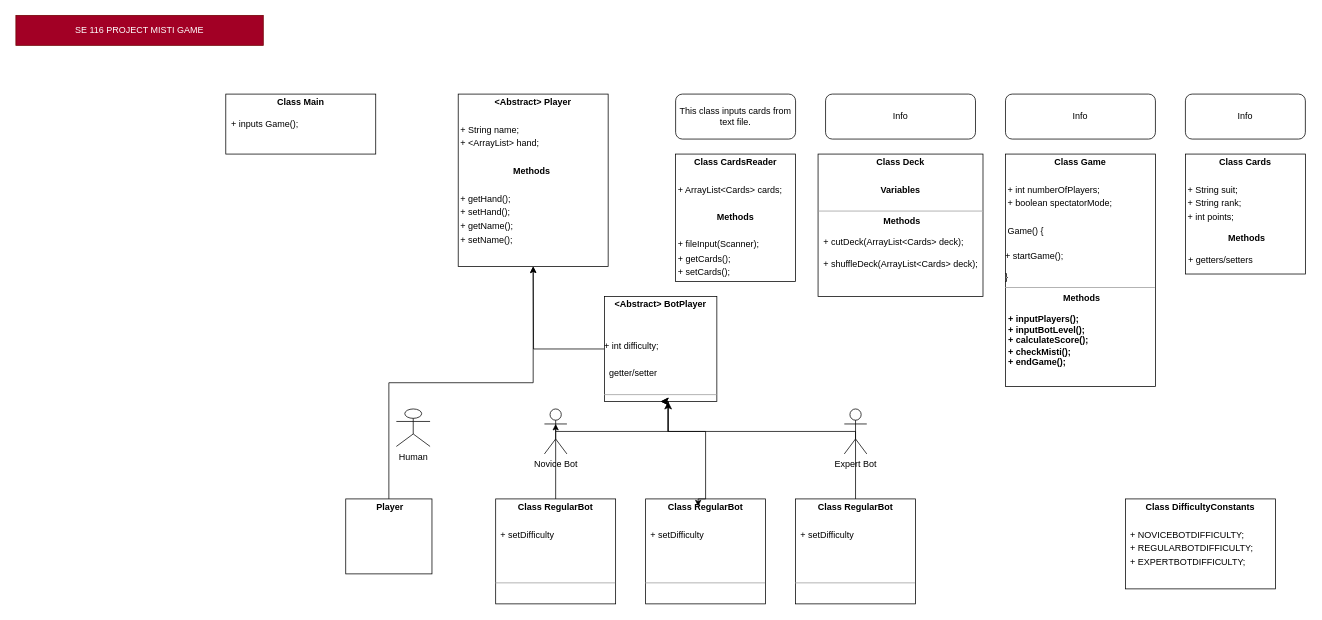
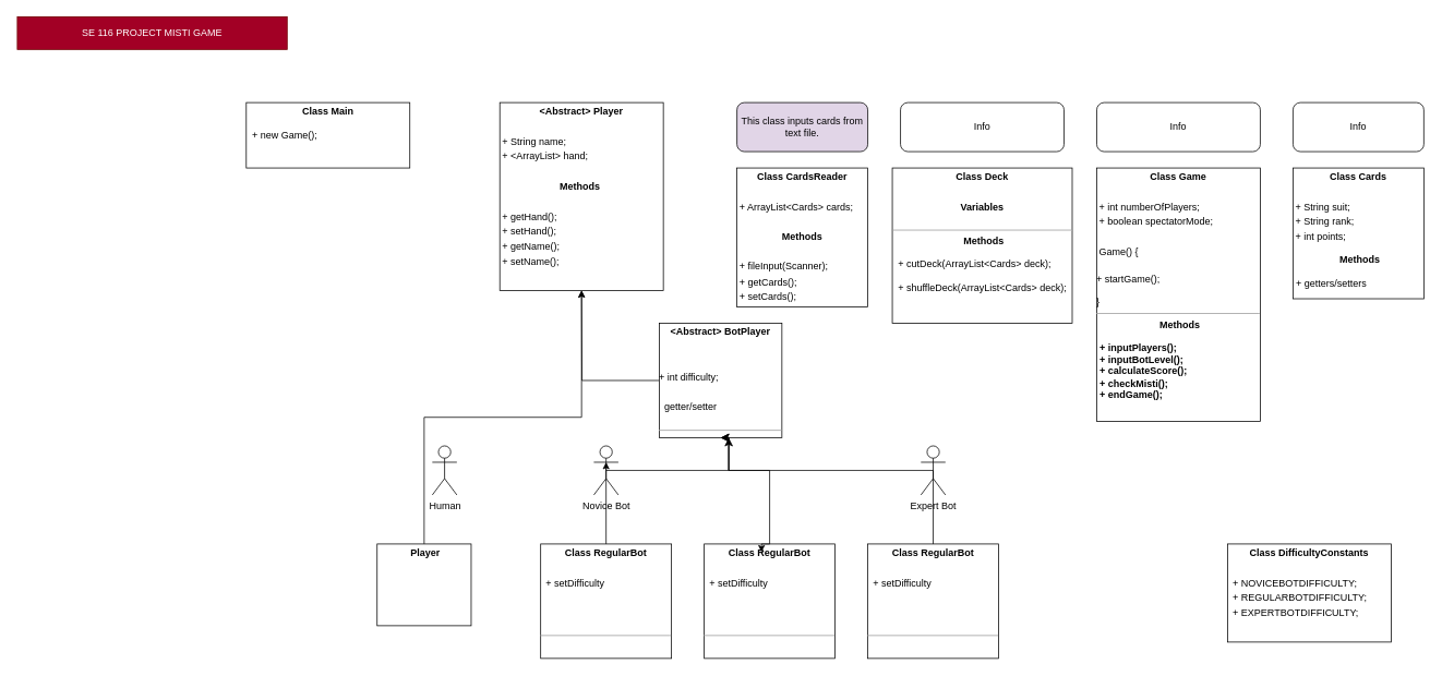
  <mxCell id="0" />
  <mxCell id="1" parent="0" />
  <mxCell id="2" value="SE 116 PROJECT MISTI GAME" style="text;html=1;strokeColor=#6F0000;fillColor=#a20025;align=center;verticalAlign=middle;whiteSpace=wrap;rounded=0;fontColor=#ffffff;" parent="1" vertex="1"><mxGeometry x="20" y="20" width="330" height="40" as="geometry" /></mxCell>
  <mxCell id="3" value="&lt;p style=&quot;margin:0px;margin-top:4px;text-align:center;&quot;&gt;&lt;b&gt;Class Cards&lt;/b&gt;&lt;/p&gt;&lt;p style=&quot;margin:0px;margin-top:4px;text-align:center;&quot;&gt;&lt;br&gt;&lt;/p&gt;&lt;p style=&quot;margin: 4px 0px 0px;&quot;&gt;&amp;nbsp;+ String suit;&lt;/p&gt;&lt;p style=&quot;margin: 4px 0px 0px;&quot;&gt;&amp;nbsp;+ String rank;&lt;/p&gt;&lt;p style=&quot;margin: 4px 0px 0px;&quot;&gt;&amp;nbsp;+ int points;&lt;/p&gt;&lt;p style=&quot;margin:0px;margin-left:4px;&quot;&gt;&lt;span style=&quot;text-align: center; background-color: initial; white-space: pre;&quot;&gt;&lt;br&gt;&lt;/span&gt;&lt;/p&gt;&lt;p style=&quot;text-align: center; margin: 0px 0px 0px 4px;&quot;&gt;&lt;b&gt;&lt;span style=&quot;background-color: initial; white-space: pre;&quot;&gt;M&lt;/span&gt;&lt;span style=&quot;text-align: center; background-color: initial;&quot;&gt;ethods&lt;/span&gt;&lt;/b&gt;&lt;/p&gt;&lt;p style=&quot;text-align: left; margin: 0px 0px 0px 4px;&quot;&gt;&lt;b&gt;&lt;span style=&quot;text-align: center; background-color: initial;&quot;&gt;&lt;br&gt;&lt;/span&gt;&lt;/b&gt;&lt;/p&gt;&lt;p style=&quot;margin: 0px 0px 0px 4px;&quot;&gt;+ getters/setters&lt;/p&gt;&lt;p style=&quot;text-align: left; margin: 0px 0px 0px 4px;&quot;&gt;&lt;b&gt;&lt;span style=&quot;text-align: center; background-color: initial;&quot;&gt;&amp;nbsp;&lt;/span&gt;&lt;/b&gt;&lt;/p&gt;&lt;p style=&quot;text-align: left; margin: 0px 0px 0px 4px;&quot;&gt;&lt;b&gt;&lt;span style=&quot;text-align: center; background-color: initial;&quot;&gt;&lt;br&gt;&lt;/span&gt;&lt;/b&gt;&lt;/p&gt;&lt;p style=&quot;text-align: left; margin: 0px 0px 0px 4px;&quot;&gt;&lt;b&gt;&lt;span style=&quot;text-align: center; background-color: initial;&quot;&gt;&lt;br&gt;&lt;/span&gt;&lt;/b&gt;&lt;/p&gt;&lt;p style=&quot;text-align: center; margin: 0px 0px 0px 4px;&quot;&gt;&lt;b&gt;&lt;span style=&quot;text-align: center; background-color: initial;&quot;&gt;&lt;br&gt;&lt;/span&gt;&lt;/b&gt;&lt;/p&gt;&lt;p style=&quot;text-align: center; margin: 0px 0px 0px 4px;&quot;&gt;&lt;span style=&quot;text-align: center; background-color: initial;&quot;&gt;&lt;br&gt;&lt;/span&gt;&lt;/p&gt;&lt;p style=&quot;margin:0px;margin-left:4px;&quot;&gt;&amp;nbsp;&lt;/p&gt;&lt;p style=&quot;margin:0px;margin-left:4px;&quot;&gt;&lt;br&gt;&lt;/p&gt;&lt;p style=&quot;margin:0px;margin-left:4px;&quot;&gt;&lt;br&gt;&lt;/p&gt;&lt;p style=&quot;margin:0px;margin-left:4px;&quot;&gt;&lt;br&gt;&lt;/p&gt;" style="verticalAlign=top;align=left;overflow=fill;fontSize=12;fontFamily=Helvetica;html=1;whiteSpace=wrap;" parent="1" vertex="1"><mxGeometry x="1580" y="205" width="160" height="160" as="geometry" /></mxCell>
  <mxCell id="4" value="&lt;p style=&quot;margin:0px;margin-top:4px;text-align:center;&quot;&gt;&lt;b&gt;Class Deck&lt;/b&gt;&lt;/p&gt;&lt;p style=&quot;margin:0px;margin-top:4px;text-align:center;&quot;&gt;&lt;br&gt;&lt;/p&gt;&lt;p style=&quot;margin:0px;margin-top:4px;text-align:center;&quot;&gt;&lt;b&gt;Variables&lt;/b&gt;&lt;/p&gt;&lt;br&gt;&lt;hr size=&quot;1&quot;&gt;&lt;p style=&quot;margin:0px;margin-left:4px;&quot;&gt;&lt;/p&gt;&lt;p style=&quot;text-align: center; margin: 0px 0px 0px 4px;&quot;&gt;&lt;b&gt;Methods&lt;/b&gt;&lt;/p&gt;&lt;p style=&quot;margin: 0px 0px 0px 4px;&quot;&gt;&lt;br&gt;&lt;/p&gt;&lt;p style=&quot;margin: 0px 0px 0px 4px;&quot;&gt;&amp;nbsp;+ cutDeck(ArrayList&amp;lt;Cards&amp;gt; deck);&lt;/p&gt;&lt;p style=&quot;margin: 0px 0px 0px 4px;&quot;&gt;&lt;br&gt;&lt;/p&gt;&lt;p style=&quot;margin: 0px 0px 0px 4px;&quot;&gt;&amp;nbsp;+ shuffleDeck(ArrayList&amp;lt;Cards&amp;gt; deck);&lt;/p&gt;" style="verticalAlign=top;align=left;overflow=fill;fontSize=12;fontFamily=Helvetica;html=1;whiteSpace=wrap;" parent="1" vertex="1"><mxGeometry x="1090" y="205" width="220" height="190" as="geometry" /></mxCell>
  <mxCell id="5" value="&lt;p style=&quot;margin:0px;margin-top:4px;text-align:center;&quot;&gt;&lt;b&gt;Class CardsReader&lt;/b&gt;&lt;/p&gt;&lt;p style=&quot;margin: 4px 0px 0px;&quot;&gt;&lt;br&gt;&lt;/p&gt;&lt;p style=&quot;margin: 4px 0px 0px;&quot;&gt;&lt;b&gt;&amp;nbsp;&lt;/b&gt;+ ArrayList&amp;lt;Cards&amp;gt; cards;&lt;/p&gt;&lt;p style=&quot;text-align: center; margin: 4px 0px 0px;&quot;&gt;&amp;nbsp;&lt;/p&gt;&lt;p style=&quot;text-align: center; margin: 4px 0px 0px;&quot;&gt;&lt;b&gt;Methods&lt;/b&gt;&lt;/p&gt;&lt;p style=&quot;text-align: center; margin: 4px 0px 0px;&quot;&gt;&lt;b&gt;&lt;br&gt;&lt;/b&gt;&lt;/p&gt;&lt;p style=&quot;margin: 4px 0px 0px;&quot;&gt;&amp;nbsp;+ fileInput(Scanner);&lt;/p&gt;&lt;p style=&quot;margin: 4px 0px 0px;&quot;&gt;&amp;nbsp;+ getCards();&lt;/p&gt;&lt;p style=&quot;margin: 4px 0px 0px;&quot;&gt;&amp;nbsp;+ setCards();&lt;/p&gt;&lt;p style=&quot;margin: 4px 0px 0px;&quot;&gt;&lt;br&gt;&lt;/p&gt;&lt;p style=&quot;margin: 4px 0px 0px;&quot;&gt;&lt;br&gt;&lt;/p&gt;&lt;p style=&quot;margin: 4px 0px 0px;&quot;&gt;&lt;br&gt;&lt;/p&gt;" style="verticalAlign=top;align=left;overflow=fill;fontSize=12;fontFamily=Helvetica;html=1;whiteSpace=wrap;" parent="1" vertex="1"><mxGeometry x="900" y="205" width="160" height="170" as="geometry" /></mxCell>
- <mxCell id="6" value="This class inputs cards from text file." style="rounded=1;whiteSpace=wrap;html=1;" parent="1" vertex="1"><mxGeometry x="900" y="125" width="160" height="60" as="geometry" /></mxCell>
+ <mxCell id="6" value="This class inputs cards from text file." style="rounded=1;whiteSpace=wrap;html=1;fillColor=#e1d5e7;" parent="1" vertex="1"><mxGeometry x="900" y="125" width="160" height="60" as="geometry" /></mxCell>
  <mxCell id="7" value="Info" style="rounded=1;whiteSpace=wrap;html=1;" parent="1" vertex="1"><mxGeometry x="1580" y="125" width="160" height="60" as="geometry" /></mxCell>
  <mxCell id="8" value="Info" style="rounded=1;whiteSpace=wrap;html=1;" parent="1" vertex="1"><mxGeometry x="1100" y="125" width="200" height="60" as="geometry" /></mxCell>
  <mxCell id="9" style="edgeStyle=orthogonalEdgeStyle;rounded=0;orthogonalLoop=1;jettySize=auto;html=1;exitX=0.5;exitY=1;exitDx=0;exitDy=0;" parent="1" source="3" target="3" edge="1"><mxGeometry relative="1" as="geometry" /></mxCell>
  <mxCell id="10" value="&lt;p style=&quot;margin:0px;margin-top:4px;text-align:center;&quot;&gt;&lt;b&gt;Class Game&lt;/b&gt;&lt;/p&gt;&lt;p style=&quot;margin:0px;margin-top:4px;text-align:center;&quot;&gt;&lt;b&gt;&lt;br&gt;&lt;/b&gt;&lt;/p&gt;&lt;p style=&quot;margin: 4px 0px 0px;&quot;&gt;&amp;nbsp;+ int numberOfPlayers;&lt;/p&gt;&lt;p style=&quot;margin: 4px 0px 0px;&quot;&gt;&amp;nbsp;+ boolean spectatorMode;&lt;/p&gt;&lt;p style=&quot;margin: 4px 0px 0px;&quot;&gt;&lt;br&gt;&lt;/p&gt;&lt;p style=&quot;margin: 4px 0px 0px;&quot;&gt;&amp;nbsp;Game() {&lt;/p&gt;&lt;p style=&quot;margin: 4px 0px 0px;&quot;&gt;&lt;span style=&quot;&quot;&gt; &lt;/span&gt;&lt;br&gt;&lt;/p&gt;+ startGame();&lt;br&gt;&lt;br&gt;}&lt;br&gt;&lt;hr size=&quot;1&quot;&gt;&lt;p style=&quot;margin:0px;margin-left:4px;&quot;&gt;&lt;/p&gt;&lt;p style=&quot;text-align: center; margin: 0px 0px 0px 4px;&quot;&gt;&lt;b&gt;Methods&lt;/b&gt;&lt;/p&gt;&lt;p style=&quot;text-align: center; margin: 0px 0px 0px 4px;&quot;&gt;&lt;b&gt;&lt;br&gt;&lt;/b&gt;&lt;/p&gt;&lt;p style=&quot;margin: 0px 0px 0px 4px;&quot;&gt;&lt;b&gt;+ inputPlayers();&lt;/b&gt;&lt;/p&gt;&lt;p style=&quot;margin: 0px 0px 0px 4px;&quot;&gt;&lt;b&gt;+ inputBotLevel();&lt;/b&gt;&lt;/p&gt;&lt;p style=&quot;margin: 0px 0px 0px 4px;&quot;&gt;&lt;b&gt;+ calculateScore();&lt;/b&gt;&lt;/p&gt;&lt;p style=&quot;margin: 0px 0px 0px 4px;&quot;&gt;&lt;b&gt;+ checkMisti();&lt;/b&gt;&lt;/p&gt;&lt;p style=&quot;margin: 0px 0px 0px 4px;&quot;&gt;&lt;b&gt;+ endGame();&lt;/b&gt;&lt;/p&gt;&lt;p style=&quot;margin: 0px 0px 0px 4px;&quot;&gt;&lt;b&gt;&lt;br&gt;&lt;/b&gt;&lt;/p&gt;" style="verticalAlign=top;align=left;overflow=fill;fontSize=12;fontFamily=Helvetica;html=1;whiteSpace=wrap;" parent="1" vertex="1"><mxGeometry x="1340" y="205" width="200" height="310" as="geometry" /></mxCell>
  <mxCell id="11" value="Info" style="rounded=1;whiteSpace=wrap;html=1;" parent="1" vertex="1"><mxGeometry x="1340" y="125" width="200" height="60" as="geometry" /></mxCell>
- <mxCell id="12" value="&lt;p style=&quot;margin:0px;margin-top:4px;text-align:center;&quot;&gt;&lt;b&gt;Class Main&lt;/b&gt;&lt;/p&gt;&lt;p style=&quot;text-align: center; margin: 0px 0px 0px 4px;&quot;&gt;&lt;br&gt;&lt;/p&gt;&lt;p style=&quot;margin: 0px 0px 0px 4px;&quot;&gt;&amp;nbsp;+ inputs Game();&lt;/p&gt;" style="verticalAlign=top;align=left;overflow=fill;fontSize=12;fontFamily=Helvetica;html=1;whiteSpace=wrap;" parent="1" vertex="1"><mxGeometry x="300" y="125" width="200" height="80" as="geometry" /></mxCell>
+ <mxCell id="12" value="&lt;p style=&quot;margin:0px;margin-top:4px;text-align:center;&quot;&gt;&lt;b&gt;Class Main&lt;/b&gt;&lt;/p&gt;&lt;p style=&quot;text-align: center; margin: 0px 0px 0px 4px;&quot;&gt;&lt;br&gt;&lt;/p&gt;&lt;p style=&quot;margin: 0px 0px 0px 4px;&quot;&gt;&amp;nbsp;+ new Game();&lt;/p&gt;" style="verticalAlign=top;align=left;overflow=fill;fontSize=12;fontFamily=Helvetica;html=1;whiteSpace=wrap;" parent="1" vertex="1"><mxGeometry x="300" y="125" width="200" height="80" as="geometry" /></mxCell>
  <mxCell id="13" value="&lt;p style=&quot;margin:0px;margin-top:4px;text-align:center;&quot;&gt;&lt;b&gt;&amp;lt;Abstract&amp;gt; Player&lt;/b&gt;&lt;/p&gt;&lt;p style=&quot;margin:0px;margin-top:4px;text-align:center;&quot;&gt;&lt;br&gt;&lt;/p&gt;&lt;p style=&quot;margin: 4px 0px 0px;&quot;&gt;&amp;nbsp;+ String name;&lt;/p&gt;&lt;p style=&quot;margin: 4px 0px 0px;&quot;&gt;&amp;nbsp;+ &amp;lt;ArrayList&amp;gt; hand;&lt;/p&gt;&lt;p style=&quot;text-align: center; margin: 4px 0px 0px;&quot;&gt;&lt;br&gt;&lt;/p&gt;&lt;p style=&quot;text-align: center; margin: 4px 0px 0px;&quot;&gt;&lt;b&gt;Methods&lt;/b&gt;&amp;nbsp;&lt;/p&gt;&lt;p style=&quot;margin: 4px 0px 0px;&quot;&gt;&lt;br&gt;&lt;/p&gt;&lt;p style=&quot;margin: 4px 0px 0px;&quot;&gt;&amp;nbsp;+ getHand();&lt;/p&gt;&lt;p style=&quot;margin: 4px 0px 0px;&quot;&gt;&amp;nbsp;+ setHand();&lt;/p&gt;&lt;p style=&quot;margin: 4px 0px 0px;&quot;&gt;&amp;nbsp;+ getName();&lt;/p&gt;&lt;p style=&quot;margin: 4px 0px 0px;&quot;&gt;&amp;nbsp;+ setName();&lt;/p&gt;&lt;p style=&quot;margin: 4px 0px 0px;&quot;&gt;&lt;br&gt;&lt;/p&gt;&lt;p style=&quot;margin: 4px 0px 0px;&quot;&gt;&lt;br&gt;&lt;/p&gt;&lt;p style=&quot;margin: 4px 0px 0px;&quot;&gt;&amp;nbsp;&lt;/p&gt;&lt;br&gt;&lt;hr size=&quot;1&quot;&gt;&lt;p style=&quot;margin:0px;margin-left:4px;&quot;&gt;&lt;/p&gt;&lt;p style=&quot;text-align: center; margin: 0px 0px 0px 4px;&quot;&gt;&lt;br&gt;&lt;/p&gt;" style="verticalAlign=top;align=left;overflow=fill;fontSize=12;fontFamily=Helvetica;html=1;whiteSpace=wrap;" parent="1" vertex="1"><mxGeometry x="610" y="125" width="200" height="230" as="geometry" /></mxCell>
  <mxCell id="14" value="&lt;p style=&quot;margin:0px;margin-top:4px;text-align:center;&quot;&gt;&lt;b&gt;Class RegularBot&lt;/b&gt;&lt;/p&gt;&lt;p style=&quot;margin: 4px 0px 0px;&quot;&gt;&lt;br&gt;&lt;/p&gt;&lt;p style=&quot;margin: 4px 0px 0px;&quot;&gt;&amp;nbsp; + setDifficulty&lt;/p&gt;&lt;p style=&quot;margin: 4px 0px 0px;&quot;&gt;&amp;nbsp;&lt;/p&gt;&lt;p style=&quot;margin: 4px 0px 0px;&quot;&gt;&amp;nbsp;&lt;/p&gt;&lt;br&gt;&lt;hr size=&quot;1&quot;&gt;&lt;p style=&quot;margin:0px;margin-left:4px;&quot;&gt;&lt;/p&gt;&lt;p style=&quot;text-align: center; margin: 0px 0px 0px 4px;&quot;&gt;&lt;br&gt;&lt;/p&gt;" style="verticalAlign=top;align=left;overflow=fill;fontSize=12;fontFamily=Helvetica;html=1;whiteSpace=wrap;" parent="1" vertex="1"><mxGeometry x="860" y="665" width="160" height="140" as="geometry" /></mxCell>
  <mxCell id="15" value="Novice Bot&lt;br&gt;" style="shape=umlActor;verticalLabelPosition=bottom;verticalAlign=top;html=1;" parent="1" vertex="1"><mxGeometry x="725" y="545" width="30" height="60" as="geometry" /></mxCell>
- <mxCell id="16" value="Human&lt;br&gt;" style="shape=umlActor;verticalLabelPosition=bottom;verticalAlign=top;html=1;" parent="1" vertex="1"><mxGeometry x="527.5" y="545" width="45" height="50" as="geometry" /></mxCell>
+ <mxCell id="16" value="Human&lt;br&gt;" style="shape=umlActor;verticalLabelPosition=bottom;verticalAlign=top;html=1;" parent="1" vertex="1"><mxGeometry x="527.5" y="545" width="30" height="60" as="geometry" /></mxCell>
  <mxCell id="17" value="Expert Bot&lt;br&gt;" style="shape=umlActor;verticalLabelPosition=bottom;verticalAlign=top;html=1;" parent="1" vertex="1"><mxGeometry x="1125" y="545" width="30" height="60" as="geometry" /></mxCell>
  <mxCell id="18" style="edgeStyle=orthogonalEdgeStyle;rounded=0;orthogonalLoop=1;jettySize=auto;html=1;exitX=0.5;exitY=0.5;exitDx=0;exitDy=0;exitPerimeter=0;entryX=0.5;entryY=0.333;entryDx=0;entryDy=0;entryPerimeter=0;" parent="1" source="15" target="15" edge="1"><mxGeometry relative="1" as="geometry" /></mxCell>
  <mxCell id="19" style="edgeStyle=orthogonalEdgeStyle;rounded=0;orthogonalLoop=1;jettySize=auto;html=1;exitX=0.5;exitY=0;exitDx=0;exitDy=0;entryX=0.5;entryY=1;entryDx=0;entryDy=0;" parent="1" source="20" target="13" edge="1"><mxGeometry relative="1" as="geometry" /></mxCell>
  <mxCell id="20" value="&lt;p style=&quot;margin:0px;margin-top:4px;text-align:center;&quot;&gt;&lt;b&gt;&amp;nbsp;Player&lt;/b&gt;&lt;/p&gt;&lt;p style=&quot;margin:0px;margin-top:4px;text-align:center;&quot;&gt;&lt;b&gt;&lt;br&gt;&lt;/b&gt;&lt;/p&gt;&lt;p style=&quot;margin: 4px 0px 0px;&quot;&gt;&lt;b&gt;&lt;br&gt;&lt;/b&gt;&lt;/p&gt;&lt;p style=&quot;margin: 4px 0px 0px;&quot;&gt;&lt;br&gt;&lt;/p&gt;&lt;p style=&quot;margin: 4px 0px 0px;&quot;&gt;&amp;nbsp;&lt;/p&gt;&lt;br&gt;&lt;hr size=&quot;1&quot;&gt;&lt;p style=&quot;margin:0px;margin-left:4px;&quot;&gt;&lt;/p&gt;&lt;p style=&quot;text-align: center; margin: 0px 0px 0px 4px;&quot;&gt;&lt;br&gt;&lt;/p&gt;" style="verticalAlign=top;align=left;overflow=fill;fontSize=12;fontFamily=Helvetica;html=1;whiteSpace=wrap;" parent="1" vertex="1"><mxGeometry x="460" y="665" width="115" height="100" as="geometry" /></mxCell>
  <mxCell id="21" style="edgeStyle=orthogonalEdgeStyle;rounded=0;orthogonalLoop=1;jettySize=auto;html=1;" parent="1" source="22" edge="1"><mxGeometry relative="1" as="geometry"><mxPoint x="710" y="355" as="targetPoint" /></mxGeometry></mxCell>
  <mxCell id="22" value="&lt;p style=&quot;margin:0px;margin-top:4px;text-align:center;&quot;&gt;&lt;b&gt;&amp;lt;Abstract&amp;gt; BotPlayer&lt;/b&gt;&lt;/p&gt;&lt;p style=&quot;margin: 4px 0px 0px;&quot;&gt;&lt;br&gt;&lt;/p&gt;&lt;p style=&quot;margin: 4px 0px 0px;&quot;&gt;&amp;nbsp;&lt;/p&gt;&lt;p style=&quot;margin: 4px 0px 0px;&quot;&gt;+ int difficulty;&lt;/p&gt;&lt;p style=&quot;margin: 4px 0px 0px;&quot;&gt;&lt;br&gt;&lt;/p&gt;&lt;p style=&quot;margin: 4px 0px 0px;&quot;&gt;&amp;nbsp; getter/setter&lt;/p&gt;&lt;br&gt;&lt;hr size=&quot;1&quot;&gt;&lt;p style=&quot;margin:0px;margin-left:4px;&quot;&gt;&lt;/p&gt;&lt;p style=&quot;text-align: center; margin: 0px 0px 0px 4px;&quot;&gt;&lt;br&gt;&lt;/p&gt;" style="verticalAlign=top;align=left;overflow=fill;fontSize=12;fontFamily=Helvetica;html=1;whiteSpace=wrap;" parent="1" vertex="1"><mxGeometry x="805" y="395" width="150" height="140" as="geometry" /></mxCell>
  <mxCell id="23" style="edgeStyle=orthogonalEdgeStyle;rounded=0;orthogonalLoop=1;jettySize=auto;html=1;exitX=0.5;exitY=0;exitDx=0;exitDy=0;entryX=0.438;entryY=0.071;entryDx=0;entryDy=0;entryPerimeter=0;" parent="1" source="14" target="14" edge="1"><mxGeometry relative="1" as="geometry" /></mxCell>
  <mxCell id="24" value="&lt;p style=&quot;margin:0px;margin-top:4px;text-align:center;&quot;&gt;&lt;b&gt;Class DifficultyConstants&lt;/b&gt;&lt;/p&gt;&lt;p style=&quot;margin:0px;margin-top:4px;text-align:center;&quot;&gt;&lt;br&gt;&lt;/p&gt;&lt;p style=&quot;margin: 4px 0px 0px;&quot;&gt;&amp;nbsp; + NOVICEBOTDIFFICULTY;&lt;/p&gt;&lt;p style=&quot;margin: 4px 0px 0px;&quot;&gt;&amp;nbsp; + REGULARBOTDIFFICULTY;&lt;br&gt;&lt;/p&gt;&lt;p style=&quot;margin: 4px 0px 0px;&quot;&gt;&amp;nbsp; + EXPERTBOTDIFFICULTY;&lt;br&gt;&lt;/p&gt;" style="verticalAlign=top;align=left;overflow=fill;fontSize=12;fontFamily=Helvetica;html=1;whiteSpace=wrap;" parent="1" vertex="1"><mxGeometry x="1500" y="665" width="200" height="120" as="geometry" /></mxCell>
  <mxCell id="25" value="&lt;p style=&quot;margin:0px;margin-top:4px;text-align:center;&quot;&gt;&lt;b&gt;Class RegularBot&lt;/b&gt;&lt;/p&gt;&lt;p style=&quot;margin: 4px 0px 0px;&quot;&gt;&lt;br&gt;&lt;/p&gt;&lt;p style=&quot;margin: 4px 0px 0px;&quot;&gt;&amp;nbsp; + setDifficulty&lt;/p&gt;&lt;p style=&quot;margin: 4px 0px 0px;&quot;&gt;&amp;nbsp;&lt;/p&gt;&lt;p style=&quot;margin: 4px 0px 0px;&quot;&gt;&amp;nbsp;&lt;/p&gt;&lt;br&gt;&lt;hr size=&quot;1&quot;&gt;&lt;p style=&quot;margin:0px;margin-left:4px;&quot;&gt;&lt;/p&gt;&lt;p style=&quot;text-align: center; margin: 0px 0px 0px 4px;&quot;&gt;&lt;br&gt;&lt;/p&gt;" style="verticalAlign=top;align=left;overflow=fill;fontSize=12;fontFamily=Helvetica;html=1;whiteSpace=wrap;" parent="1" vertex="1"><mxGeometry x="660" y="665" width="160" height="140" as="geometry" /></mxCell>
  <mxCell id="26" value="&lt;p style=&quot;margin:0px;margin-top:4px;text-align:center;&quot;&gt;&lt;b&gt;Class RegularBot&lt;/b&gt;&lt;/p&gt;&lt;p style=&quot;margin: 4px 0px 0px;&quot;&gt;&lt;br&gt;&lt;/p&gt;&lt;p style=&quot;margin: 4px 0px 0px;&quot;&gt;&amp;nbsp; + setDifficulty&lt;/p&gt;&lt;p style=&quot;margin: 4px 0px 0px;&quot;&gt;&amp;nbsp;&lt;/p&gt;&lt;p style=&quot;margin: 4px 0px 0px;&quot;&gt;&amp;nbsp;&lt;/p&gt;&lt;br&gt;&lt;hr size=&quot;1&quot;&gt;&lt;p style=&quot;margin:0px;margin-left:4px;&quot;&gt;&lt;/p&gt;&lt;p style=&quot;text-align: center; margin: 0px 0px 0px 4px;&quot;&gt;&lt;br&gt;&lt;/p&gt;" style="verticalAlign=top;align=left;overflow=fill;fontSize=12;fontFamily=Helvetica;html=1;whiteSpace=wrap;" parent="1" vertex="1"><mxGeometry x="1060" y="665" width="160" height="140" as="geometry" /></mxCell>
  <mxCell id="27" value="" style="edgeStyle=segmentEdgeStyle;endArrow=classic;html=1;curved=0;rounded=0;endSize=8;startSize=8;exitX=0.5;exitY=0;exitDx=0;exitDy=0;" parent="1" source="14" target="22" edge="1"><mxGeometry width="50" height="50" relative="1" as="geometry"><mxPoint x="1050" y="645" as="sourcePoint" /><mxPoint x="870" y="535" as="targetPoint" /><Array as="points"><mxPoint x="940" y="575" /><mxPoint x="890" y="575" /></Array></mxGeometry></mxCell>
  <mxCell id="28" value="" style="edgeStyle=segmentEdgeStyle;endArrow=classic;html=1;curved=0;rounded=0;endSize=8;startSize=8;entryX=0.5;entryY=1;entryDx=0;entryDy=0;exitX=0.5;exitY=0;exitDx=0;exitDy=0;" parent="1" source="26" target="22" edge="1"><mxGeometry width="50" height="50" relative="1" as="geometry"><mxPoint x="1050" y="645" as="sourcePoint" /><mxPoint x="1100" y="595" as="targetPoint" /><Array as="points"><mxPoint x="1140" y="575" /><mxPoint x="890" y="575" /></Array></mxGeometry></mxCell>
  <mxCell id="29" value="" style="edgeStyle=segmentEdgeStyle;endArrow=classic;html=1;curved=0;rounded=0;endSize=8;startSize=8;entryX=0.5;entryY=1;entryDx=0;entryDy=0;exitX=0.5;exitY=0;exitDx=0;exitDy=0;" parent="1" source="25" target="22" edge="1"><mxGeometry width="50" height="50" relative="1" as="geometry"><mxPoint x="800" y="645" as="sourcePoint" /><mxPoint x="850" y="595" as="targetPoint" /><Array as="points"><mxPoint x="740" y="575" /><mxPoint x="890" y="575" /><mxPoint x="890" y="535" /></Array></mxGeometry></mxCell>
